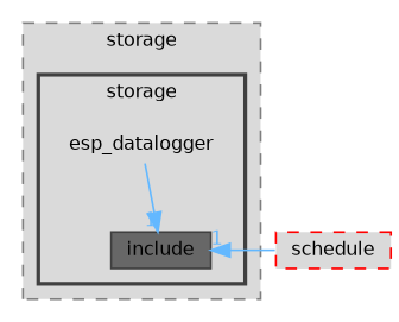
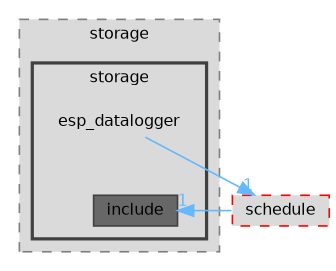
  digraph {
    compound=true
    node [fontname=Helvetica fontsize=10 shape=box]
    edge [color=steelblue1 fontcolor=steelblue1 fontname=Helvetica fontsize=10 headlabel=1 labeldistance=1.5 labelfontname=Helvetica labelfontsize=10]
    n1 [height=0.2 label=esp_datalogger shape=plaintext width=0.4]
    n2 [color=grey25 fillcolor="#676767" height=0.2 label=include style=filled width=0.4]
    n3 [color=red fillcolor="#dadada" height=0.2 label=schedule style="filled,dashed" width=0.4]
    subgraph cluster_1 {
      bgcolor="#dadada"
      fontname=Helvetica
      fontsize=10
      label=storage
      pencolor=grey50
      style="filled,dashed"
      subgraph cluster_2 {
        bgcolor="#dadada"
        fontname=Helvetica
        fontsize=10
        label=storage
        pencolor=grey25
        style="filled,bold"
        n1
        n2
      }
    }
-   n1 -> n2
+   n1 -> n3
    n3 -> n2
  }
